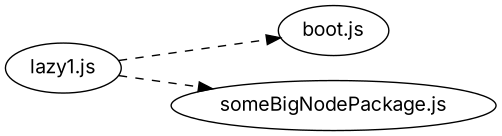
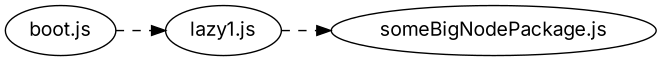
  digraph {
    fontname=Inter
    rankdir=LR
    node [fontname=Inter]
    edge [fontname=Inter fontsize=8 style=dashed]
    n1 [label="boot.js"]
    n2 [label="lazy1.js"]
    n3 [label="someBigNodePackage.js"]
    subgraph cluster_1 {
      bgcolor=lightgrey
      label=boot
    }
    subgraph cluster_2 {
      bgcolor=lightblue
      label=async
    }
-   n2 -> n1
+   n1 -> n2
    n2 -> n3
  }
